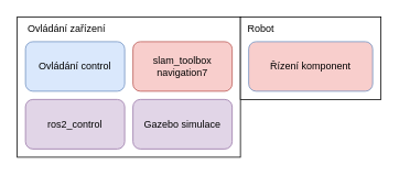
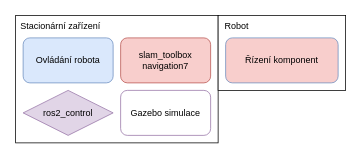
  <mxCell id="0" />
  <mxCell id="1" parent="0" />
  <mxCell id="2" value="" style="rounded=0;whiteSpace=wrap;html=1;" parent="1" vertex="1"><mxGeometry x="20" y="20" width="270" height="170" as="geometry" /></mxCell>
- <mxCell id="3" value="Gazebo simulace" style="rounded=1;whiteSpace=wrap;html=1;fillColor=#e1d5e7;strokeColor=#9673a6;" parent="1" vertex="1"><mxGeometry x="160" y="120" width="120" height="60" as="geometry" /></mxCell>
- <mxCell id="4" value="Ovládání control" style="rounded=1;whiteSpace=wrap;html=1;fillColor=#dae8fc;strokeColor=#6c8ebf;" parent="1" vertex="1"><mxGeometry x="30" y="50" width="120" height="60" as="geometry" /></mxCell>
+ <mxCell id="3" value="Gazebo simulace" style="rounded=1;whiteSpace=wrap;html=1;fillColor=#ffffff;strokeColor=#9673a6;" parent="1" vertex="1"><mxGeometry x="160" y="120" width="120" height="60" as="geometry" /></mxCell>
+ <mxCell id="4" value="Ovládání robota" style="rounded=1;whiteSpace=wrap;html=1;fillColor=#dae8fc;strokeColor=#6c8ebf;" parent="1" vertex="1"><mxGeometry x="30" y="50" width="120" height="60" as="geometry" /></mxCell>
  <mxCell id="5" value="slam_toolbox&lt;div&gt;navigation7&lt;/div&gt;" style="rounded=1;whiteSpace=wrap;html=1;fillColor=#f8cecc;strokeColor=#b85450;" parent="1" vertex="1"><mxGeometry x="160" y="50" width="120" height="60" as="geometry" /></mxCell>
- <mxCell id="6" value="ros2_control" style="rounded=1;whiteSpace=wrap;html=1;fillColor=#e1d5e7;strokeColor=#9673a6;" parent="1" vertex="1"><mxGeometry x="30" y="120" width="120" height="60" as="geometry" /></mxCell>
+ <mxCell id="6" value="ros2_control" style="rhombus;whiteSpace=wrap;html=1;fillColor=#e1d5e7;strokeColor=#9673a6;" parent="1" vertex="1"><mxGeometry x="30" y="120" width="120" height="60" as="geometry" /></mxCell>
  <mxCell id="7" value="" style="rounded=0;whiteSpace=wrap;html=1;" parent="1" vertex="1"><mxGeometry x="290" y="20" width="170" height="100" as="geometry" /></mxCell>
  <mxCell id="8" value="Řízení komponent" style="rounded=1;whiteSpace=wrap;html=1;fillColor=#f8cecc;strokeColor=#6c8ebf;" parent="1" vertex="1"><mxGeometry x="300" y="50" width="150" height="60" as="geometry" /></mxCell>
- <mxCell id="9" value="Ovládání zařízení" style="text;html=1;align=center;verticalAlign=middle;whiteSpace=wrap;rounded=0;" parent="1" vertex="1"><mxGeometry x="20" y="20" width="120" height="30" as="geometry" /></mxCell>
+ <mxCell id="9" value="Stacionární zařízení" style="text;html=1;align=center;verticalAlign=middle;whiteSpace=wrap;rounded=0;" parent="1" vertex="1"><mxGeometry x="20" y="20" width="120" height="30" as="geometry" /></mxCell>
  <mxCell id="10" value="Robot" style="text;html=1;align=center;verticalAlign=middle;whiteSpace=wrap;rounded=0;" parent="1" vertex="1"><mxGeometry x="290" y="20" width="50" height="30" as="geometry" /></mxCell>
